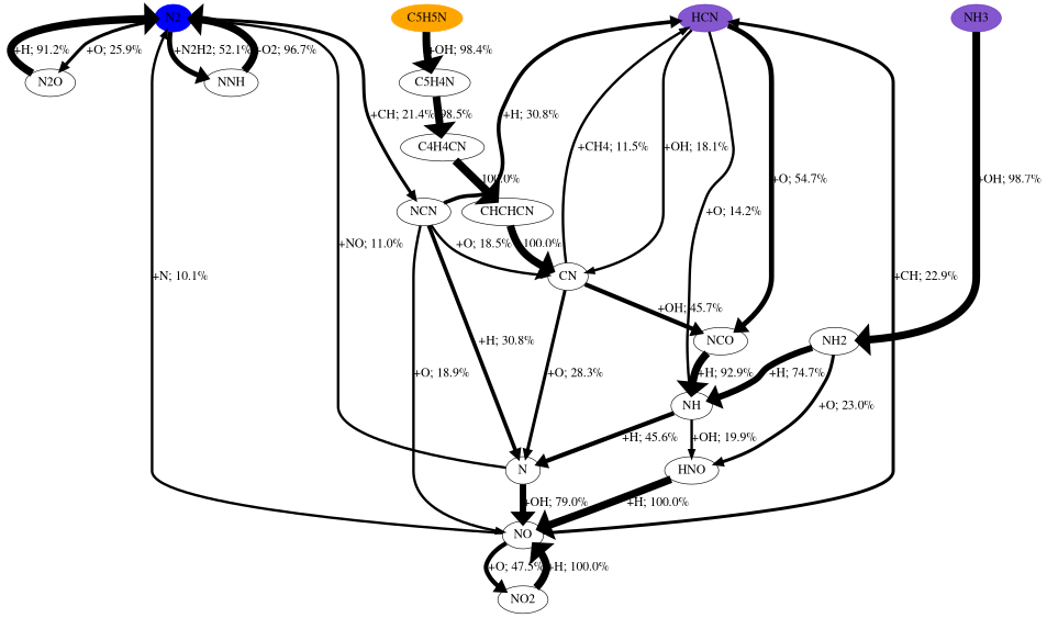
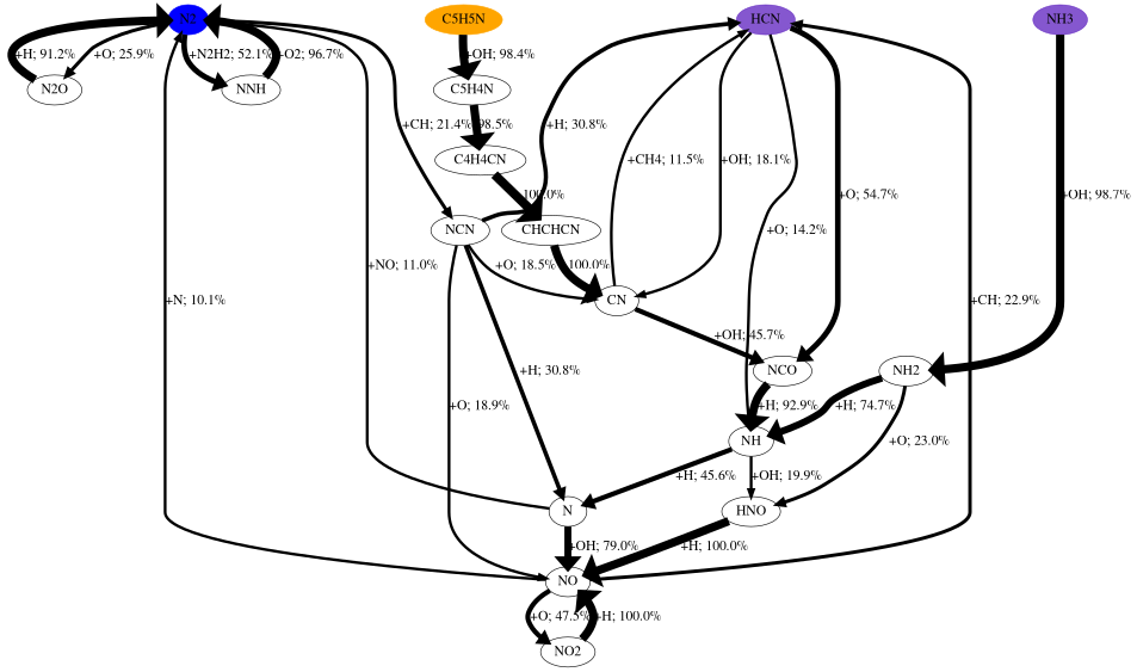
  digraph {
    b="0,0,1558,558"
    rankdir=TB
    node [fontname=Times fontsize=20]
    edge [fontcolor=black fontname=Times fontsize=20 penwidth=12]
    N2 [color=blue fillcolor=blue style=filled]
    HCN [color="#500dbab1" fillcolor="#500dbab1" style=filled]
    NH3 [color="#500dbab1" fillcolor="#500dbab1" style=filled]
    C5H5N [color=orange fillcolor=orange style=filled]
    NNH
    N2O
    NCN
    NH
    CN
    NCO
    NH2
    C5H4N
    NO
    NO2
    N
    HNO
    C4H4CN
    CHCHCN
    subgraph sub_1 {
      rank=source
      N2
      HCN
      NH3
      C5H5N
    }
    N2 -> NNH [label="+N2H2; 52.1%" penwidth=8]
    N2 -> N2O [label="+O; 25.9%" penwidth=5]
    N2 -> NCN [label="+CH; 21.4%" penwidth=5]
    HCN -> NH [label="+O; 14.2%" penwidth=4]
    HCN -> CN [label="+OH; 18.1%" penwidth=4]
    HCN -> NCO [label="+O; 54.7%" penwidth=8]
    NH3 -> NH2 [label="+OH; 98.7%"]
    C5H5N -> C5H4N [label="+OH; 98.4%"]
    NNH -> N2 [label="+O2; 96.7%"]
    N2O -> N2 [label="+H; 91.2%"]
    NCN -> HCN [label="+H; 30.8%" penwidth=6]
    NCN -> CN [label="+O; 18.5%" penwidth=4]
    NCN -> NO [label="+O; 18.9%" penwidth=4]
    NCN -> N [label="+H; 30.8%" penwidth=6]
    NH -> N [label="+H; 45.6%" penwidth=7]
    NH -> HNO [label="+OH; 19.9%" penwidth=4]
    CN -> HCN [label="+CH4; 11.5%" penwidth=4]
    CN -> NCO [label="+OH; 45.7%" penwidth=7]
-   CN -> N [label="+O; 28.3%" penwidth=5]
    NCO -> NH [label="+H; 92.9%"]
    NH2 -> NH [label="+H; 74.7%" penwidth=10]
    NH2 -> HNO [label="+O; 23.0%" penwidth=5]
    C5H4N -> C4H4CN [label="98.5%"]
    NO -> N2 [label="+N; 10.1%" penwidth=4]
    NO -> HCN [label="+CH; 22.9%" penwidth=5]
    NO -> NO2 [label="+O; 47.5%" penwidth=7]
    NO2 -> NO [label="+H; 100.0%"]
    N -> N2 [label="+NO; 11.0%" penwidth=4]
    N -> NO [label="+OH; 79.0%" penwidth=10]
    HNO -> NO [label="+H; 100.0%"]
    C4H4CN -> CHCHCN [label="100.0%" penwidth=13]
    CHCHCN -> CN [label="100.0%"]
  }
